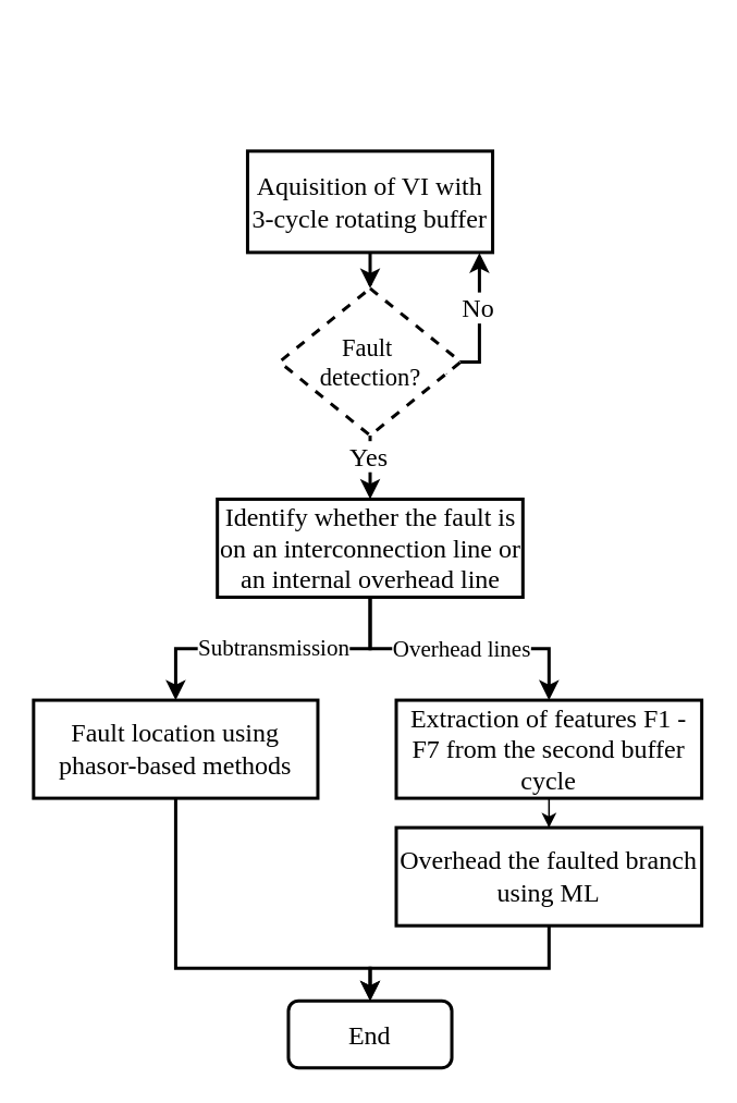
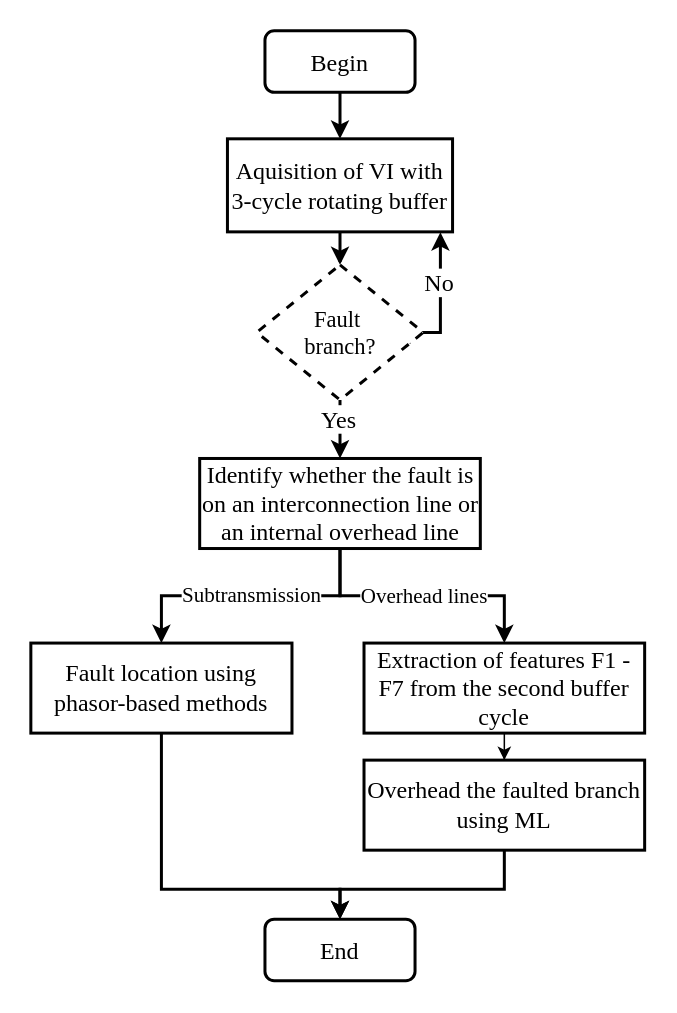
  <mxCell id="0" />
  <mxCell id="1" parent="0" />
  <mxCell id="2" value="" style="edgeStyle=orthogonalEdgeStyle;rounded=0;orthogonalLoop=1;jettySize=auto;html=1;strokeWidth=2;" edge="1" parent="1" source="3" target="10"><mxGeometry relative="1" as="geometry" /></mxCell>
  <mxCell id="3" value="&lt;font style=&quot;font-size: 16px;&quot; face=&quot;Times New Roman&quot;&gt;Aquisition of VI with 3-cycle rotating buffer&lt;/font&gt;" style="rounded=0;whiteSpace=wrap;html=1;strokeWidth=2;" vertex="1" parent="1"><mxGeometry x="151" y="92" width="150" height="62" as="geometry" /></mxCell>
+ <mxCell id="4" value="" style="edgeStyle=orthogonalEdgeStyle;rounded=0;orthogonalLoop=1;jettySize=auto;html=1;strokeWidth=2;" edge="1" parent="1" source="5" target="3"><mxGeometry relative="1" as="geometry" /></mxCell>
+ <mxCell id="5" value="&lt;pre&gt;&lt;font style=&quot;font-weight: normal; font-size: 16px;&quot; face=&quot;Times New Roman&quot;&gt;Begin&lt;/font&gt;&lt;/pre&gt;" style="rounded=1;whiteSpace=wrap;html=1;strokeWidth=2;" vertex="1" parent="1"><mxGeometry x="176" y="20" width="100" height="41" as="geometry" /></mxCell>
  <mxCell id="6" value="" style="edgeStyle=orthogonalEdgeStyle;rounded=0;orthogonalLoop=1;jettySize=auto;html=1;strokeWidth=2;" edge="1" parent="1" source="10" target="15"><mxGeometry relative="1" as="geometry" /></mxCell>
  <mxCell id="7" value="&lt;font style=&quot;font-size: 16px;&quot; face=&quot;Times New Roman&quot;&gt;Yes&lt;/font&gt;" style="edgeLabel;html=1;align=center;verticalAlign=middle;resizable=0;points=[];" vertex="1" connectable="0" parent="6"><mxGeometry x="-0.169" y="1" relative="1" as="geometry"><mxPoint x="-3" y="-5" as="offset" /></mxGeometry></mxCell>
  <mxCell id="8" style="edgeStyle=orthogonalEdgeStyle;rounded=0;orthogonalLoop=1;jettySize=auto;html=1;exitX=1;exitY=0.5;exitDx=0;exitDy=0;strokeWidth=2;entryX=0.946;entryY=1.004;entryDx=0;entryDy=0;entryPerimeter=0;" edge="1" parent="1" target="3"><mxGeometry relative="1" as="geometry"><mxPoint x="292.5" y="164" as="targetPoint" /><mxPoint x="272" y="228.5" as="sourcePoint" /><Array as="points"><mxPoint x="272" y="221" /><mxPoint x="293" y="221" /></Array></mxGeometry></mxCell>
  <mxCell id="9" value="&lt;font style=&quot;font-size: 16px;&quot; face=&quot;Times New Roman&quot;&gt;No&lt;/font&gt;" style="edgeLabel;html=1;align=center;verticalAlign=middle;resizable=0;points=[];" vertex="1" connectable="0" parent="8"><mxGeometry x="0.307" y="1" relative="1" as="geometry"><mxPoint as="offset" /></mxGeometry></mxCell>
- <mxCell id="10" value="&lt;font face=&quot;Times New Roman&quot; style=&quot;font-size: 15px;&quot;&gt;Fault&amp;nbsp;&lt;/font&gt;&lt;div style=&quot;font-size: 15px;&quot;&gt;&lt;font face=&quot;Times New Roman&quot; style=&quot;font-size: 15px;&quot;&gt;detection&lt;/font&gt;&lt;font face=&quot;Times New Roman&quot; style=&quot;font-size: 15px;&quot;&gt;?&lt;/font&gt;&lt;/div&gt;" style="rhombus;whiteSpace=wrap;html=1;strokeWidth=2;dashed=1;" vertex="1" parent="1"><mxGeometry x="170.5" y="176" width="111" height="90" as="geometry" /></mxCell>
+ <mxCell id="10" value="&lt;font face=&quot;Times New Roman&quot; style=&quot;font-size: 15px;&quot;&gt;Fault&amp;nbsp;&lt;/font&gt;&lt;div style=&quot;font-size: 15px;&quot;&gt;&lt;font face=&quot;Times New Roman&quot; style=&quot;font-size: 15px;&quot;&gt;branch&lt;/font&gt;&lt;font face=&quot;Times New Roman&quot; style=&quot;font-size: 15px;&quot;&gt;?&lt;/font&gt;&lt;/div&gt;" style="rhombus;whiteSpace=wrap;html=1;strokeWidth=2;dashed=1;" vertex="1" parent="1"><mxGeometry x="170.5" y="176" width="111" height="90" as="geometry" /></mxCell>
  <mxCell id="11" value="" style="edgeStyle=orthogonalEdgeStyle;rounded=0;orthogonalLoop=1;jettySize=auto;html=1;strokeWidth=2;" edge="1" parent="1" source="15" target="17"><mxGeometry relative="1" as="geometry" /></mxCell>
  <mxCell id="12" value="&lt;font style=&quot;font-size: 14px;&quot; face=&quot;Times New Roman&quot;&gt;Subtransmission&lt;/font&gt;" style="edgeLabel;html=1;align=center;verticalAlign=middle;resizable=0;points=[];" vertex="1" connectable="0" parent="11"><mxGeometry x="0.244" relative="1" as="geometry"><mxPoint x="22" as="offset" /></mxGeometry></mxCell>
  <mxCell id="13" style="edgeStyle=orthogonalEdgeStyle;rounded=0;orthogonalLoop=1;jettySize=auto;html=1;strokeWidth=2;" edge="1" parent="1" source="15" target="19"><mxGeometry relative="1" as="geometry" /></mxCell>
  <mxCell id="14" value="&lt;font style=&quot;font-size: 14px;&quot; face=&quot;Times New Roman&quot;&gt;Overhead lines&lt;/font&gt;" style="edgeLabel;html=1;align=center;verticalAlign=middle;resizable=0;points=[];" vertex="1" connectable="0" parent="13"><mxGeometry x="-0.086" y="-1" relative="1" as="geometry"><mxPoint x="8" as="offset" /></mxGeometry></mxCell>
  <mxCell id="15" value="&lt;font face=&quot;Times New Roman&quot;&gt;&lt;span style=&quot;font-size: 16px;&quot;&gt;Identify whether the fault is on an interconnection line or an internal overhead line&lt;/span&gt;&lt;/font&gt;" style="whiteSpace=wrap;html=1;strokeWidth=2;" vertex="1" parent="1"><mxGeometry x="132.5" y="305" width="187" height="60" as="geometry" /></mxCell>
  <mxCell id="16" style="edgeStyle=orthogonalEdgeStyle;rounded=0;orthogonalLoop=1;jettySize=auto;html=1;entryX=0.5;entryY=0;entryDx=0;entryDy=0;strokeWidth=2;" edge="1" parent="1" source="17" target="22"><mxGeometry relative="1" as="geometry"><Array as="points"><mxPoint x="107" y="592" /><mxPoint x="226" y="592" /></Array></mxGeometry></mxCell>
  <mxCell id="17" value="&lt;font face=&quot;Times New Roman&quot;&gt;&lt;span style=&quot;font-size: 16px;&quot;&gt;Fault location using phasor-based methods&lt;/span&gt;&lt;/font&gt;" style="whiteSpace=wrap;html=1;strokeWidth=2;" vertex="1" parent="1"><mxGeometry x="20" y="428" width="174" height="60" as="geometry" /></mxCell>
  <mxCell id="18" value="" style="edgeStyle=orthogonalEdgeStyle;rounded=0;orthogonalLoop=1;jettySize=auto;html=1;" edge="1" parent="1" source="19" target="21"><mxGeometry relative="1" as="geometry" /></mxCell>
  <mxCell id="19" value="&lt;font face=&quot;Times New Roman&quot;&gt;&lt;span style=&quot;font-size: 16px;&quot;&gt;Extraction of features F1 - F7 from the second buffer cycle&lt;/span&gt;&lt;/font&gt;" style="whiteSpace=wrap;html=1;strokeWidth=2;" vertex="1" parent="1"><mxGeometry x="242" y="428" width="187" height="60" as="geometry" /></mxCell>
  <mxCell id="20" style="edgeStyle=orthogonalEdgeStyle;rounded=0;orthogonalLoop=1;jettySize=auto;html=1;entryX=0.5;entryY=0;entryDx=0;entryDy=0;strokeWidth=2;" edge="1" parent="1" source="21" target="22"><mxGeometry relative="1" as="geometry"><Array as="points"><mxPoint x="336" y="592" /><mxPoint x="226" y="592" /></Array></mxGeometry></mxCell>
  <mxCell id="21" value="&lt;font face=&quot;Times New Roman&quot;&gt;&lt;span style=&quot;font-size: 16px;&quot;&gt;Overhead the faulted branch using ML&lt;/span&gt;&lt;/font&gt;" style="whiteSpace=wrap;html=1;strokeWidth=2;" vertex="1" parent="1"><mxGeometry x="242" y="506" width="187" height="60" as="geometry" /></mxCell>
  <mxCell id="22" value="&lt;pre&gt;&lt;font style=&quot;font-weight: normal; font-size: 16px;&quot; face=&quot;Times New Roman&quot;&gt;End&lt;/font&gt;&lt;/pre&gt;" style="rounded=1;whiteSpace=wrap;html=1;strokeWidth=2;" vertex="1" parent="1"><mxGeometry x="176" y="612" width="100" height="41" as="geometry" /></mxCell>
